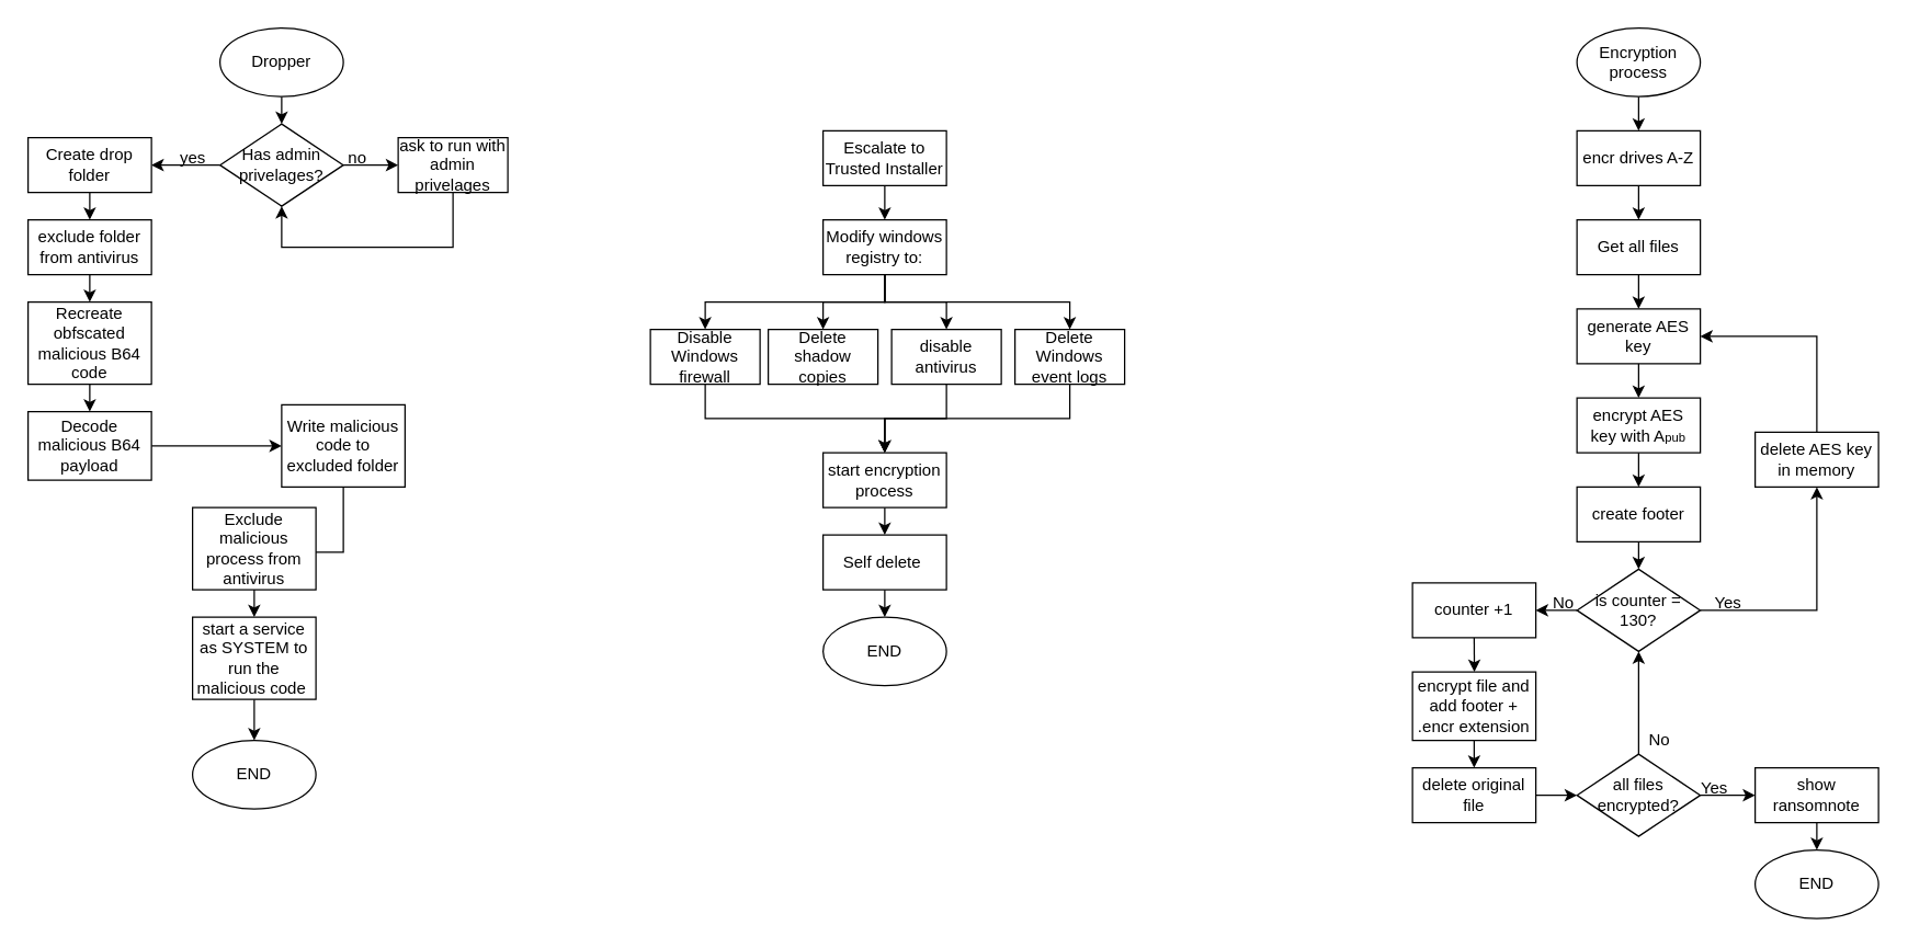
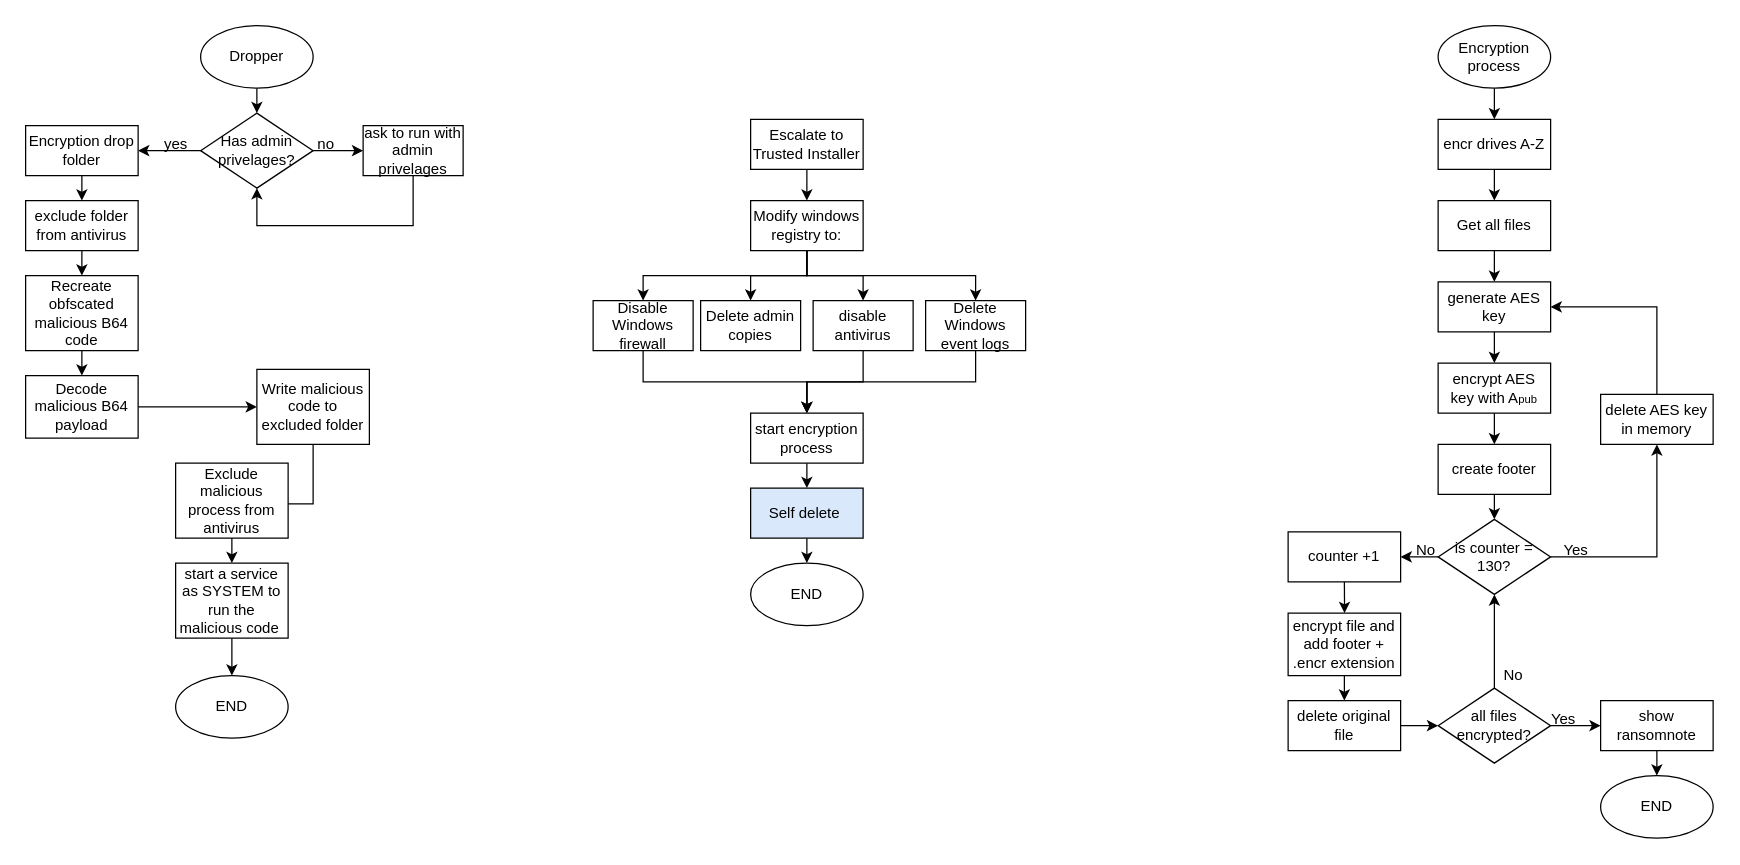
  <mxCell id="0" />
  <mxCell id="1" parent="0" />
  <mxCell id="2" style="edgeStyle=orthogonalEdgeStyle;rounded=0;orthogonalLoop=1;jettySize=auto;html=1;exitX=0.5;exitY=1;exitDx=0;exitDy=0;entryX=0.5;entryY=0;entryDx=0;entryDy=0;" parent="1" source="3" target="6" edge="1"><mxGeometry relative="1" as="geometry" /></mxCell>
  <mxCell id="3" value="Dropper" style="ellipse;whiteSpace=wrap;html=1;" parent="1" vertex="1"><mxGeometry x="160" y="20" width="90" height="50" as="geometry" /></mxCell>
  <mxCell id="4" style="edgeStyle=orthogonalEdgeStyle;rounded=0;orthogonalLoop=1;jettySize=auto;html=1;exitX=1;exitY=0.5;exitDx=0;exitDy=0;entryX=0;entryY=0.5;entryDx=0;entryDy=0;" parent="1" source="6" target="8" edge="1"><mxGeometry relative="1" as="geometry"><mxPoint x="290" y="120" as="targetPoint" /></mxGeometry></mxCell>
  <mxCell id="5" style="edgeStyle=orthogonalEdgeStyle;rounded=0;orthogonalLoop=1;jettySize=auto;html=1;exitX=0;exitY=0.5;exitDx=0;exitDy=0;entryX=1;entryY=0.5;entryDx=0;entryDy=0;" parent="1" source="6" target="12" edge="1"><mxGeometry relative="1" as="geometry"><mxPoint x="140" y="170" as="targetPoint" /></mxGeometry></mxCell>
  <mxCell id="6" value="Has admin privelages?" style="rhombus;whiteSpace=wrap;html=1;" parent="1" vertex="1"><mxGeometry x="160" y="90" width="90" height="60" as="geometry" /></mxCell>
  <mxCell id="7" style="edgeStyle=orthogonalEdgeStyle;rounded=0;orthogonalLoop=1;jettySize=auto;html=1;exitX=0.5;exitY=1;exitDx=0;exitDy=0;entryX=0.5;entryY=1;entryDx=0;entryDy=0;" parent="1" source="8" target="6" edge="1"><mxGeometry relative="1" as="geometry"><Array as="points"><mxPoint x="330" y="180" /><mxPoint x="205" y="180" /></Array></mxGeometry></mxCell>
  <mxCell id="8" value="ask to run with admin privelages" style="rounded=0;whiteSpace=wrap;html=1;" parent="1" vertex="1"><mxGeometry x="290" y="100" width="80" height="40" as="geometry" /></mxCell>
  <mxCell id="9" value="no" style="text;html=1;align=center;verticalAlign=middle;resizable=0;points=[];autosize=1;strokeColor=none;fillColor=none;" parent="1" vertex="1"><mxGeometry x="240" y="100" width="40" height="30" as="geometry" /></mxCell>
  <mxCell id="10" value="yes" style="text;html=1;align=center;verticalAlign=middle;resizable=0;points=[];autosize=1;strokeColor=none;fillColor=none;" parent="1" vertex="1"><mxGeometry x="120" y="100" width="40" height="30" as="geometry" /></mxCell>
  <mxCell id="11" style="edgeStyle=orthogonalEdgeStyle;rounded=0;orthogonalLoop=1;jettySize=auto;html=1;exitX=0.5;exitY=1;exitDx=0;exitDy=0;entryX=0.5;entryY=0;entryDx=0;entryDy=0;" parent="1" source="12" target="14" edge="1"><mxGeometry relative="1" as="geometry" /></mxCell>
- <mxCell id="12" value="Create drop folder" style="rounded=0;whiteSpace=wrap;html=1;" parent="1" vertex="1"><mxGeometry x="20" y="100" width="90" height="40" as="geometry" /></mxCell>
+ <mxCell id="12" value="Encryption drop folder" style="rounded=0;whiteSpace=wrap;html=1;" parent="1" vertex="1"><mxGeometry x="20" y="100" width="90" height="40" as="geometry" /></mxCell>
  <mxCell id="13" style="edgeStyle=orthogonalEdgeStyle;rounded=0;orthogonalLoop=1;jettySize=auto;html=1;exitX=0.5;exitY=1;exitDx=0;exitDy=0;entryX=0.5;entryY=0;entryDx=0;entryDy=0;" parent="1" source="14" target="16" edge="1"><mxGeometry relative="1" as="geometry" /></mxCell>
  <mxCell id="14" value="exclude folder from antivirus" style="rounded=0;whiteSpace=wrap;html=1;" parent="1" vertex="1"><mxGeometry x="20" y="160" width="90" height="40" as="geometry" /></mxCell>
  <mxCell id="15" style="edgeStyle=orthogonalEdgeStyle;rounded=0;orthogonalLoop=1;jettySize=auto;html=1;exitX=0.5;exitY=1;exitDx=0;exitDy=0;entryX=0.5;entryY=0;entryDx=0;entryDy=0;" parent="1" source="16" target="18" edge="1"><mxGeometry relative="1" as="geometry" /></mxCell>
  <mxCell id="16" value="Recreate obfscated malicious B64 code" style="rounded=0;whiteSpace=wrap;html=1;" parent="1" vertex="1"><mxGeometry x="20" y="220" width="90" height="60" as="geometry" /></mxCell>
  <mxCell id="17" style="edgeStyle=orthogonalEdgeStyle;rounded=0;orthogonalLoop=1;jettySize=auto;html=1;exitX=1;exitY=0.5;exitDx=0;exitDy=0;entryX=0;entryY=0.5;entryDx=0;entryDy=0;" parent="1" source="18" target="20" edge="1"><mxGeometry relative="1" as="geometry" /></mxCell>
  <mxCell id="18" value="Decode malicious B64 payload" style="rounded=0;whiteSpace=wrap;html=1;" parent="1" vertex="1"><mxGeometry x="20" y="300" width="90" height="50" as="geometry" /></mxCell>
  <mxCell id="19" style="edgeStyle=orthogonalEdgeStyle;rounded=0;orthogonalLoop=1;jettySize=auto;html=1;exitX=0.5;exitY=1;exitDx=0;exitDy=0;entryX=0.5;entryY=0;entryDx=0;entryDy=0;" parent="1" source="20" target="22" edge="1"><mxGeometry relative="1" as="geometry" /></mxCell>
  <mxCell id="20" value="Write malicious code to excluded folder" style="rounded=0;whiteSpace=wrap;html=1;" parent="1" vertex="1"><mxGeometry x="205" y="295" width="90" height="60" as="geometry" /></mxCell>
  <mxCell id="21" style="edgeStyle=orthogonalEdgeStyle;rounded=0;orthogonalLoop=1;jettySize=auto;html=1;exitX=0.5;exitY=1;exitDx=0;exitDy=0;entryX=0.5;entryY=0;entryDx=0;entryDy=0;" parent="1" source="22" target="23" edge="1"><mxGeometry relative="1" as="geometry" /></mxCell>
  <mxCell id="22" value="start a service as SYSTEM to run the malicious code&amp;nbsp;" style="rounded=0;whiteSpace=wrap;html=1;" parent="1" vertex="1"><mxGeometry x="140" y="450" width="90" height="60" as="geometry" /></mxCell>
  <mxCell id="23" value="END" style="ellipse;whiteSpace=wrap;html=1;" parent="1" vertex="1"><mxGeometry x="140" y="540" width="90" height="50" as="geometry" /></mxCell>
  <mxCell id="24" value="Exclude malicious process from antivirus" style="rounded=0;whiteSpace=wrap;html=1;" vertex="1" parent="1"><mxGeometry x="140" y="370" width="90" height="60" as="geometry" /></mxCell>
  <mxCell id="25" style="edgeStyle=orthogonalEdgeStyle;rounded=0;orthogonalLoop=1;jettySize=auto;html=1;exitX=0.5;exitY=1;exitDx=0;exitDy=0;entryX=0.5;entryY=0;entryDx=0;entryDy=0;" edge="1" parent="1" source="26" target="31"><mxGeometry relative="1" as="geometry" /></mxCell>
  <mxCell id="26" value="Escalate to Trusted Installer" style="rounded=0;whiteSpace=wrap;html=1;" vertex="1" parent="1"><mxGeometry x="600" y="95" width="90" height="40" as="geometry" /></mxCell>
  <mxCell id="27" style="edgeStyle=orthogonalEdgeStyle;rounded=0;orthogonalLoop=1;jettySize=auto;html=1;exitX=0.5;exitY=1;exitDx=0;exitDy=0;entryX=0.5;entryY=0;entryDx=0;entryDy=0;" edge="1" parent="1" source="31" target="32"><mxGeometry relative="1" as="geometry" /></mxCell>
  <mxCell id="28" style="edgeStyle=orthogonalEdgeStyle;rounded=0;orthogonalLoop=1;jettySize=auto;html=1;exitX=0.5;exitY=1;exitDx=0;exitDy=0;entryX=0.5;entryY=0;entryDx=0;entryDy=0;" edge="1" parent="1" source="31" target="38"><mxGeometry relative="1" as="geometry" /></mxCell>
  <mxCell id="29" style="edgeStyle=orthogonalEdgeStyle;rounded=0;orthogonalLoop=1;jettySize=auto;html=1;exitX=0.5;exitY=1;exitDx=0;exitDy=0;entryX=0.5;entryY=0;entryDx=0;entryDy=0;" edge="1" parent="1" source="31" target="34"><mxGeometry relative="1" as="geometry" /></mxCell>
  <mxCell id="30" style="edgeStyle=orthogonalEdgeStyle;rounded=0;orthogonalLoop=1;jettySize=auto;html=1;exitX=0.5;exitY=1;exitDx=0;exitDy=0;entryX=0.5;entryY=0;entryDx=0;entryDy=0;" edge="1" parent="1" source="31" target="36"><mxGeometry relative="1" as="geometry" /></mxCell>
  <mxCell id="31" value="Modify windows registry to:" style="rounded=0;whiteSpace=wrap;html=1;" vertex="1" parent="1"><mxGeometry x="600" y="160" width="90" height="40" as="geometry" /></mxCell>
- <mxCell id="32" value="Delete shadow copies" style="rounded=0;whiteSpace=wrap;html=1;" vertex="1" parent="1"><mxGeometry x="560" y="240" width="80" height="40" as="geometry" /></mxCell>
+ <mxCell id="32" value="Delete admin copies" style="rounded=0;whiteSpace=wrap;html=1;" vertex="1" parent="1"><mxGeometry x="560" y="240" width="80" height="40" as="geometry" /></mxCell>
  <mxCell id="33" style="edgeStyle=orthogonalEdgeStyle;rounded=0;orthogonalLoop=1;jettySize=auto;html=1;exitX=0.5;exitY=1;exitDx=0;exitDy=0;entryX=0.5;entryY=0;entryDx=0;entryDy=0;" edge="1" parent="1" source="34" target="40"><mxGeometry relative="1" as="geometry" /></mxCell>
  <mxCell id="34" value="Disable Windows firewall" style="rounded=0;whiteSpace=wrap;html=1;" vertex="1" parent="1"><mxGeometry x="474" y="240" width="80" height="40" as="geometry" /></mxCell>
  <mxCell id="35" style="edgeStyle=orthogonalEdgeStyle;rounded=0;orthogonalLoop=1;jettySize=auto;html=1;exitX=0.5;exitY=1;exitDx=0;exitDy=0;entryX=0.5;entryY=0;entryDx=0;entryDy=0;" edge="1" parent="1" source="36" target="40"><mxGeometry relative="1" as="geometry" /></mxCell>
  <mxCell id="36" value="Delete Windows event logs" style="rounded=0;whiteSpace=wrap;html=1;" vertex="1" parent="1"><mxGeometry x="740" y="240" width="80" height="40" as="geometry" /></mxCell>
  <mxCell id="37" style="edgeStyle=orthogonalEdgeStyle;rounded=0;orthogonalLoop=1;jettySize=auto;html=1;exitX=0.5;exitY=1;exitDx=0;exitDy=0;entryX=0.5;entryY=0;entryDx=0;entryDy=0;" edge="1" parent="1" source="38" target="40"><mxGeometry relative="1" as="geometry" /></mxCell>
  <mxCell id="38" value="disable antivirus" style="rounded=0;whiteSpace=wrap;html=1;" vertex="1" parent="1"><mxGeometry x="650" y="240" width="80" height="40" as="geometry" /></mxCell>
  <mxCell id="39" style="edgeStyle=orthogonalEdgeStyle;rounded=0;orthogonalLoop=1;jettySize=auto;html=1;exitX=0.5;exitY=1;exitDx=0;exitDy=0;entryX=0.5;entryY=0;entryDx=0;entryDy=0;" edge="1" parent="1" source="40" target="42"><mxGeometry relative="1" as="geometry" /></mxCell>
  <mxCell id="40" value="start encryption process" style="rounded=0;whiteSpace=wrap;html=1;" vertex="1" parent="1"><mxGeometry x="600" y="330" width="90" height="40" as="geometry" /></mxCell>
  <mxCell id="41" style="edgeStyle=orthogonalEdgeStyle;rounded=0;orthogonalLoop=1;jettySize=auto;html=1;exitX=0.5;exitY=1;exitDx=0;exitDy=0;entryX=0.5;entryY=0;entryDx=0;entryDy=0;" edge="1" parent="1" source="42" target="43"><mxGeometry relative="1" as="geometry" /></mxCell>
- <mxCell id="42" value="Self delete&amp;nbsp;" style="rounded=0;whiteSpace=wrap;html=1;" vertex="1" parent="1"><mxGeometry x="600" y="390" width="90" height="40" as="geometry" /></mxCell>
+ <mxCell id="42" value="Self delete&amp;nbsp;" style="rounded=0;whiteSpace=wrap;html=1;fillColor=#dae8fc;" vertex="1" parent="1"><mxGeometry x="600" y="390" width="90" height="40" as="geometry" /></mxCell>
  <mxCell id="43" value="END" style="ellipse;whiteSpace=wrap;html=1;" vertex="1" parent="1"><mxGeometry x="600" y="450" width="90" height="50" as="geometry" /></mxCell>
  <mxCell id="44" style="edgeStyle=orthogonalEdgeStyle;rounded=0;orthogonalLoop=1;jettySize=auto;html=1;exitX=0.5;exitY=1;exitDx=0;exitDy=0;entryX=0.5;entryY=0;entryDx=0;entryDy=0;" edge="1" parent="1" source="45" target="47"><mxGeometry relative="1" as="geometry" /></mxCell>
  <mxCell id="45" value="Encryption process" style="ellipse;whiteSpace=wrap;html=1;" vertex="1" parent="1"><mxGeometry x="1150" y="20" width="90" height="50" as="geometry" /></mxCell>
  <mxCell id="46" style="edgeStyle=orthogonalEdgeStyle;rounded=0;orthogonalLoop=1;jettySize=auto;html=1;exitX=0.5;exitY=1;exitDx=0;exitDy=0;entryX=0.5;entryY=0;entryDx=0;entryDy=0;" edge="1" parent="1" source="47" target="49"><mxGeometry relative="1" as="geometry" /></mxCell>
  <mxCell id="47" value="encr drives A-Z" style="rounded=0;whiteSpace=wrap;html=1;" vertex="1" parent="1"><mxGeometry x="1150" y="95" width="90" height="40" as="geometry" /></mxCell>
  <mxCell id="48" style="edgeStyle=orthogonalEdgeStyle;rounded=0;orthogonalLoop=1;jettySize=auto;html=1;exitX=0.5;exitY=1;exitDx=0;exitDy=0;entryX=0.5;entryY=0;entryDx=0;entryDy=0;" edge="1" parent="1" source="49" target="54"><mxGeometry relative="1" as="geometry" /></mxCell>
  <mxCell id="49" value="Get all files" style="rounded=0;whiteSpace=wrap;html=1;" vertex="1" parent="1"><mxGeometry x="1150" y="160" width="90" height="40" as="geometry" /></mxCell>
  <mxCell id="50" style="edgeStyle=orthogonalEdgeStyle;rounded=0;orthogonalLoop=1;jettySize=auto;html=1;exitX=0;exitY=0.5;exitDx=0;exitDy=0;entryX=1;entryY=0.5;entryDx=0;entryDy=0;" edge="1" parent="1" source="52" target="56"><mxGeometry relative="1" as="geometry" /></mxCell>
  <mxCell id="51" style="edgeStyle=orthogonalEdgeStyle;rounded=0;orthogonalLoop=1;jettySize=auto;html=1;exitX=1;exitY=0.5;exitDx=0;exitDy=0;entryX=0.5;entryY=1;entryDx=0;entryDy=0;" edge="1" parent="1" source="52" target="64"><mxGeometry relative="1" as="geometry" /></mxCell>
  <mxCell id="52" value="is counter = 130?" style="rhombus;whiteSpace=wrap;html=1;" vertex="1" parent="1"><mxGeometry x="1150" y="415" width="90" height="60" as="geometry" /></mxCell>
  <mxCell id="53" style="edgeStyle=orthogonalEdgeStyle;rounded=0;orthogonalLoop=1;jettySize=auto;html=1;exitX=0.5;exitY=1;exitDx=0;exitDy=0;entryX=0.5;entryY=0;entryDx=0;entryDy=0;" edge="1" parent="1" source="54" target="62"><mxGeometry relative="1" as="geometry"><mxPoint x="1194.667" y="285" as="targetPoint" /></mxGeometry></mxCell>
  <mxCell id="54" value="generate AES key" style="rounded=0;whiteSpace=wrap;html=1;" vertex="1" parent="1"><mxGeometry x="1150" y="225" width="90" height="40" as="geometry" /></mxCell>
  <mxCell id="55" style="edgeStyle=orthogonalEdgeStyle;rounded=0;orthogonalLoop=1;jettySize=auto;html=1;exitX=0.5;exitY=1;exitDx=0;exitDy=0;" edge="1" parent="1" source="56"><mxGeometry relative="1" as="geometry"><mxPoint x="1075.161" y="490" as="targetPoint" /></mxGeometry></mxCell>
  <mxCell id="56" value="counter +1" style="rounded=0;whiteSpace=wrap;html=1;" vertex="1" parent="1"><mxGeometry x="1030" y="425" width="90" height="40" as="geometry" /></mxCell>
  <mxCell id="57" style="edgeStyle=orthogonalEdgeStyle;rounded=0;orthogonalLoop=1;jettySize=auto;html=1;exitX=0.5;exitY=1;exitDx=0;exitDy=0;entryX=0.5;entryY=0;entryDx=0;entryDy=0;" edge="1" parent="1" source="58" target="52"><mxGeometry relative="1" as="geometry" /></mxCell>
  <mxCell id="58" value="create footer" style="rounded=0;whiteSpace=wrap;html=1;" vertex="1" parent="1"><mxGeometry x="1150" y="355" width="90" height="40" as="geometry" /></mxCell>
  <mxCell id="59" value="Yes" style="text;html=1;align=center;verticalAlign=middle;resizable=0;points=[];autosize=1;strokeColor=none;fillColor=none;" vertex="1" parent="1"><mxGeometry x="1240" y="425" width="40" height="30" as="geometry" /></mxCell>
  <mxCell id="60" value="No" style="text;html=1;align=center;verticalAlign=middle;resizable=0;points=[];autosize=1;strokeColor=none;fillColor=none;" vertex="1" parent="1"><mxGeometry x="1120" y="425" width="40" height="30" as="geometry" /></mxCell>
  <mxCell id="61" style="edgeStyle=orthogonalEdgeStyle;rounded=0;orthogonalLoop=1;jettySize=auto;html=1;exitX=0.5;exitY=1;exitDx=0;exitDy=0;entryX=0.5;entryY=0;entryDx=0;entryDy=0;" edge="1" parent="1" source="62" target="58"><mxGeometry relative="1" as="geometry" /></mxCell>
  <mxCell id="62" value="encrypt AES key with A&lt;font style=&quot;font-size: 9px;&quot;&gt;pub&lt;/font&gt;" style="rounded=0;whiteSpace=wrap;html=1;" vertex="1" parent="1"><mxGeometry x="1150" y="290" width="90" height="40" as="geometry" /></mxCell>
  <mxCell id="63" style="edgeStyle=orthogonalEdgeStyle;rounded=0;orthogonalLoop=1;jettySize=auto;html=1;exitX=0.5;exitY=0;exitDx=0;exitDy=0;entryX=1;entryY=0.5;entryDx=0;entryDy=0;" edge="1" parent="1" source="64" target="54"><mxGeometry relative="1" as="geometry" /></mxCell>
  <mxCell id="64" value="delete AES key in memory" style="rounded=0;whiteSpace=wrap;html=1;" vertex="1" parent="1"><mxGeometry x="1280" y="315" width="90" height="40" as="geometry" /></mxCell>
  <mxCell id="65" style="edgeStyle=orthogonalEdgeStyle;rounded=0;orthogonalLoop=1;jettySize=auto;html=1;exitX=0.5;exitY=1;exitDx=0;exitDy=0;entryX=0.5;entryY=0;entryDx=0;entryDy=0;" edge="1" parent="1" source="66" target="68"><mxGeometry relative="1" as="geometry" /></mxCell>
  <mxCell id="66" value="encrypt file and add footer + .encr extension" style="rounded=0;whiteSpace=wrap;html=1;" vertex="1" parent="1"><mxGeometry x="1030" y="490" width="90" height="50" as="geometry" /></mxCell>
  <mxCell id="67" style="edgeStyle=orthogonalEdgeStyle;rounded=0;orthogonalLoop=1;jettySize=auto;html=1;exitX=1;exitY=0.5;exitDx=0;exitDy=0;entryX=0;entryY=0.5;entryDx=0;entryDy=0;" edge="1" parent="1" source="68" target="71"><mxGeometry relative="1" as="geometry" /></mxCell>
  <mxCell id="68" value="delete original file" style="rounded=0;whiteSpace=wrap;html=1;" vertex="1" parent="1"><mxGeometry x="1030" y="560" width="90" height="40" as="geometry" /></mxCell>
  <mxCell id="69" style="edgeStyle=orthogonalEdgeStyle;rounded=0;orthogonalLoop=1;jettySize=auto;html=1;exitX=0.5;exitY=0;exitDx=0;exitDy=0;entryX=0.5;entryY=1;entryDx=0;entryDy=0;" edge="1" parent="1" source="71" target="52"><mxGeometry relative="1" as="geometry" /></mxCell>
  <mxCell id="70" style="edgeStyle=orthogonalEdgeStyle;rounded=0;orthogonalLoop=1;jettySize=auto;html=1;exitX=1;exitY=0.5;exitDx=0;exitDy=0;entryX=0;entryY=0.5;entryDx=0;entryDy=0;" edge="1" parent="1" source="71" target="76"><mxGeometry relative="1" as="geometry"><mxPoint x="1280" y="580" as="targetPoint" /></mxGeometry></mxCell>
  <mxCell id="71" value="all files encrypted?" style="rhombus;whiteSpace=wrap;html=1;" vertex="1" parent="1"><mxGeometry x="1150" y="550" width="90" height="60" as="geometry" /></mxCell>
  <mxCell id="72" value="END" style="ellipse;whiteSpace=wrap;html=1;" vertex="1" parent="1"><mxGeometry x="1280" y="620" width="90" height="50" as="geometry" /></mxCell>
  <mxCell id="73" value="No" style="text;html=1;align=center;verticalAlign=middle;resizable=0;points=[];autosize=1;strokeColor=none;fillColor=none;" vertex="1" parent="1"><mxGeometry x="1190" y="525" width="40" height="30" as="geometry" /></mxCell>
  <mxCell id="74" value="Yes" style="text;html=1;align=center;verticalAlign=middle;resizable=0;points=[];autosize=1;strokeColor=none;fillColor=none;" vertex="1" parent="1"><mxGeometry x="1230" y="560" width="40" height="30" as="geometry" /></mxCell>
  <mxCell id="75" style="edgeStyle=orthogonalEdgeStyle;rounded=0;orthogonalLoop=1;jettySize=auto;html=1;exitX=0.5;exitY=1;exitDx=0;exitDy=0;entryX=0.5;entryY=0;entryDx=0;entryDy=0;" edge="1" parent="1" source="76" target="72"><mxGeometry relative="1" as="geometry" /></mxCell>
  <mxCell id="76" value="show ransomnote" style="rounded=0;whiteSpace=wrap;html=1;" vertex="1" parent="1"><mxGeometry x="1280" y="560" width="90" height="40" as="geometry" /></mxCell>
